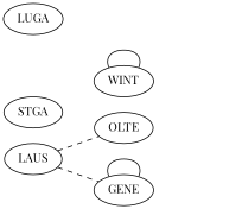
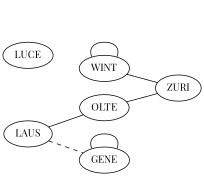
  graph {
    fontname="Playfair Display"
    rankdir=LR
    node [fontname="Playfair Display"]
    edge [fontname="Playfair Display"]
    OLTE
+   ZURI
    WINT
-   STGA
+   LUCE
    GENE
    LAUS
-   LUGA
+   OLTE -- ZURI
+   WINT -- ZURI
    WINT -- WINT
    GENE -- GENE
-   LAUS -- OLTE [style=dashed]
+   LAUS -- OLTE [style=solid]
    LAUS -- GENE [style=dashed]
  }
